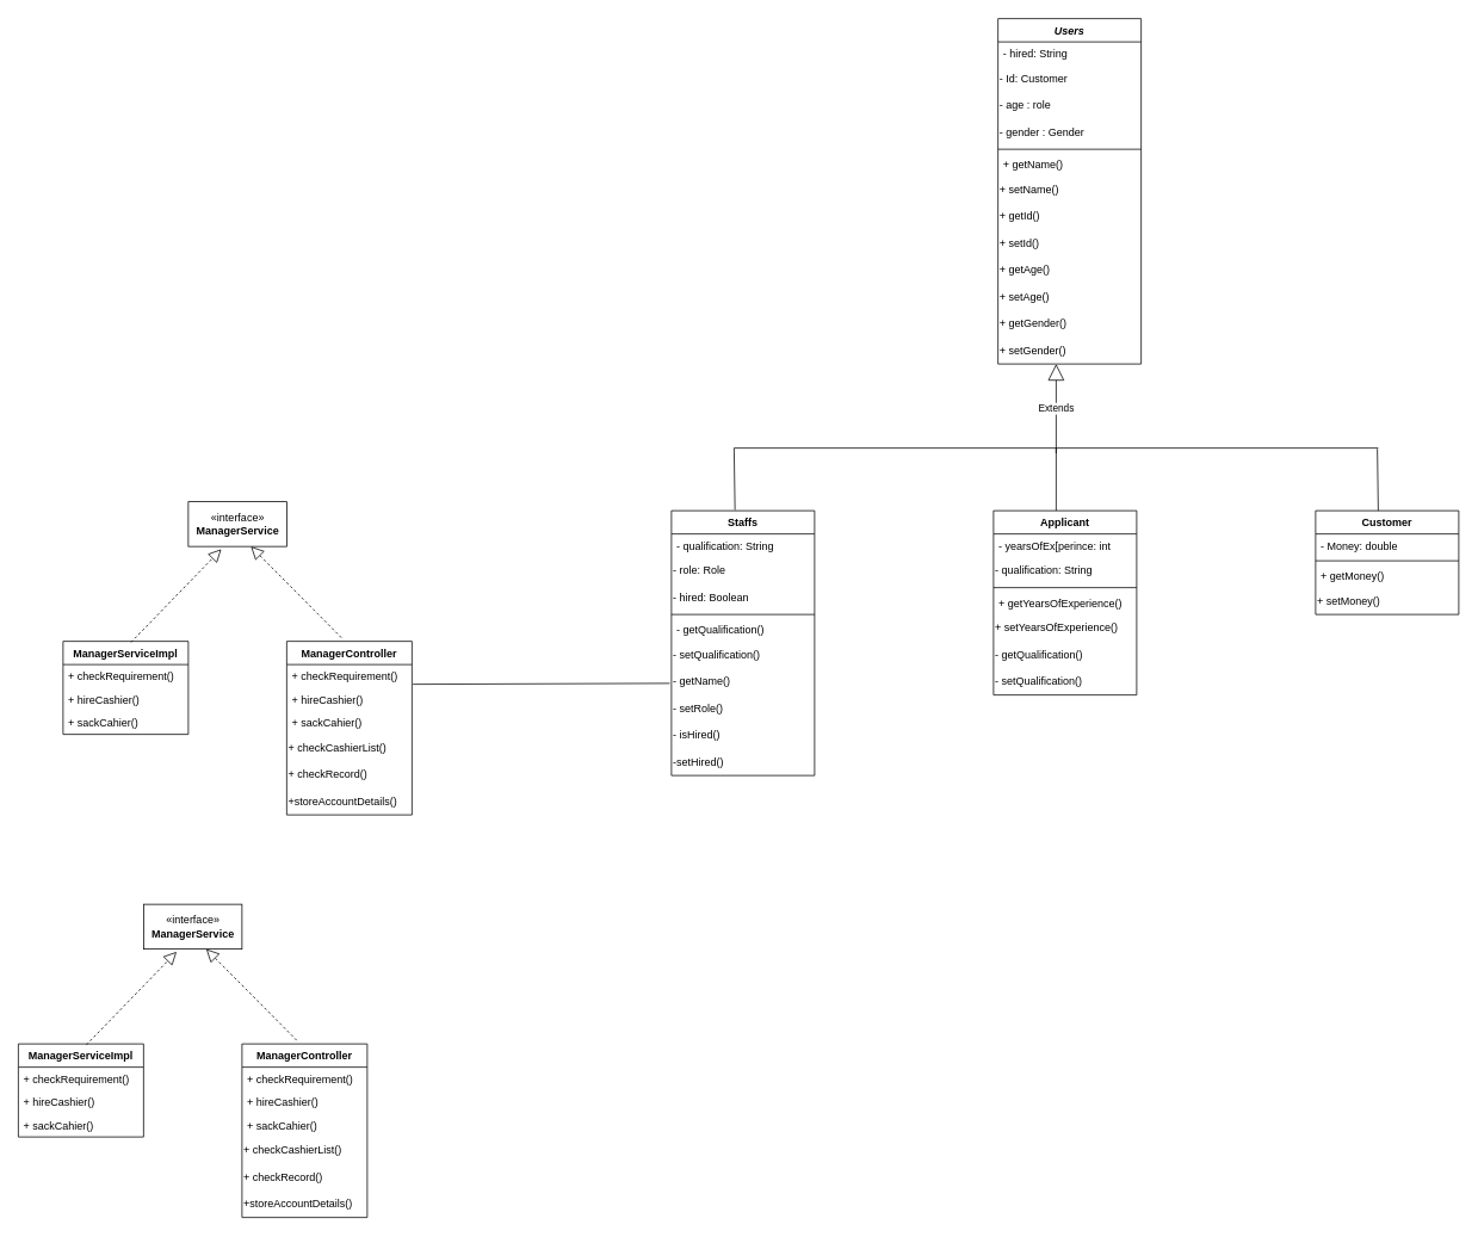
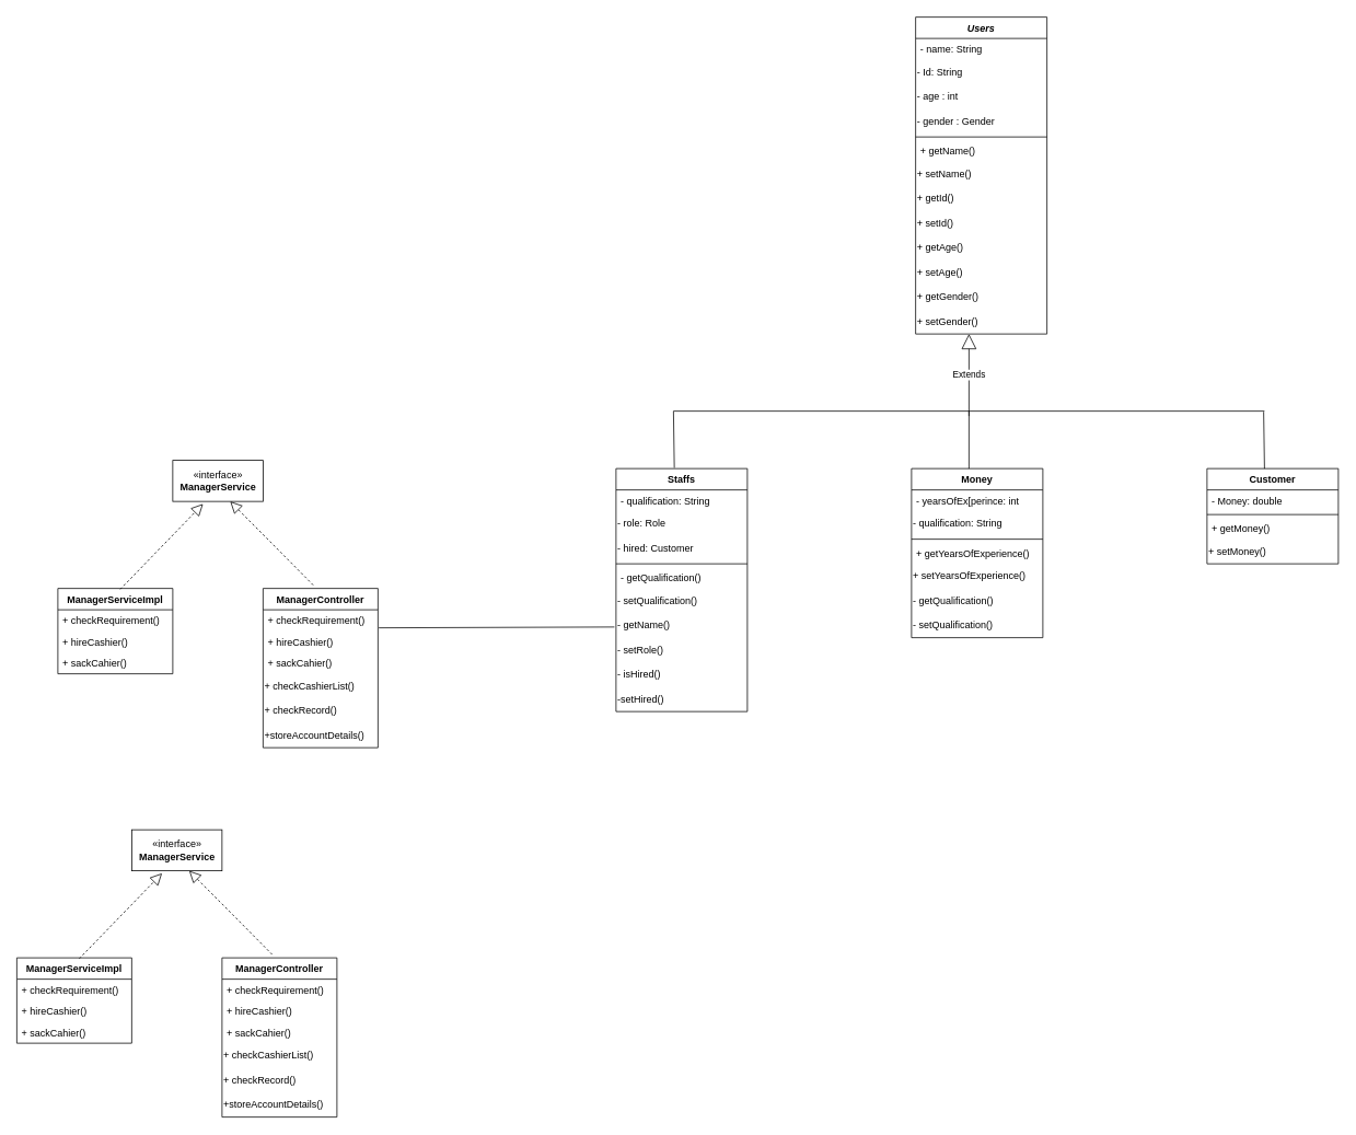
  <mxCell id="0" />
  <mxCell id="1" parent="0" />
  <mxCell id="2" value="Users" style="swimlane;fontStyle=3;align=center;verticalAlign=top;childLayout=stackLayout;horizontal=1;startSize=26;horizontalStack=0;resizeParent=1;resizeParentMax=0;resizeLast=0;collapsible=1;marginBottom=0;" parent="1" vertex="1"><mxGeometry x="1115" y="20" width="160" height="386" as="geometry" /></mxCell>
- <mxCell id="3" value="- hired: String" style="text;strokeColor=none;fillColor=none;align=left;verticalAlign=top;spacingLeft=4;spacingRight=4;overflow=hidden;rotatable=0;points=[[0,0.5],[1,0.5]];portConstraint=eastwest;" parent="2" vertex="1"><mxGeometry y="26" width="160" height="26" as="geometry" /></mxCell>
- <mxCell id="4" value="- Id: Customer" style="text;html=1;strokeColor=none;fillColor=none;align=left;verticalAlign=middle;whiteSpace=wrap;rounded=0;" parent="2" vertex="1"><mxGeometry y="52" width="160" height="30" as="geometry" /></mxCell>
- <mxCell id="5" value="- age : role" style="text;html=1;strokeColor=none;fillColor=none;align=left;verticalAlign=middle;whiteSpace=wrap;rounded=0;" parent="2" vertex="1"><mxGeometry y="82" width="160" height="30" as="geometry" /></mxCell>
+ <mxCell id="3" value="- name: String" style="text;strokeColor=none;fillColor=none;align=left;verticalAlign=top;spacingLeft=4;spacingRight=4;overflow=hidden;rotatable=0;points=[[0,0.5],[1,0.5]];portConstraint=eastwest;" parent="2" vertex="1"><mxGeometry y="26" width="160" height="26" as="geometry" /></mxCell>
+ <mxCell id="4" value="- Id: String" style="text;html=1;strokeColor=none;fillColor=none;align=left;verticalAlign=middle;whiteSpace=wrap;rounded=0;" parent="2" vertex="1"><mxGeometry y="52" width="160" height="30" as="geometry" /></mxCell>
+ <mxCell id="5" value="- age : int" style="text;html=1;strokeColor=none;fillColor=none;align=left;verticalAlign=middle;whiteSpace=wrap;rounded=0;" parent="2" vertex="1"><mxGeometry y="82" width="160" height="30" as="geometry" /></mxCell>
  <mxCell id="6" value="- gender : Gender" style="text;html=1;strokeColor=none;fillColor=none;align=left;verticalAlign=middle;whiteSpace=wrap;rounded=0;" parent="2" vertex="1"><mxGeometry y="112" width="160" height="30" as="geometry" /></mxCell>
  <mxCell id="7" value="" style="line;strokeWidth=1;fillColor=none;align=left;verticalAlign=middle;spacingTop=-1;spacingLeft=3;spacingRight=3;rotatable=0;labelPosition=right;points=[];portConstraint=eastwest;strokeColor=inherit;" parent="2" vertex="1"><mxGeometry y="142" width="160" height="8" as="geometry" /></mxCell>
  <mxCell id="8" value="+ getName()" style="text;strokeColor=none;fillColor=none;align=left;verticalAlign=top;spacingLeft=4;spacingRight=4;overflow=hidden;rotatable=0;points=[[0,0.5],[1,0.5]];portConstraint=eastwest;" parent="2" vertex="1"><mxGeometry y="150" width="160" height="26" as="geometry" /></mxCell>
  <mxCell id="9" value="+ setName()" style="text;html=1;strokeColor=none;fillColor=none;align=left;verticalAlign=middle;whiteSpace=wrap;rounded=0;" parent="2" vertex="1"><mxGeometry y="176" width="160" height="30" as="geometry" /></mxCell>
  <mxCell id="10" value="+ getId()" style="text;html=1;strokeColor=none;fillColor=none;align=left;verticalAlign=middle;whiteSpace=wrap;rounded=0;" parent="2" vertex="1"><mxGeometry y="206" width="160" height="30" as="geometry" /></mxCell>
  <mxCell id="11" value="+ setId()" style="text;html=1;strokeColor=none;fillColor=none;align=left;verticalAlign=middle;whiteSpace=wrap;rounded=0;" parent="2" vertex="1"><mxGeometry y="236" width="160" height="30" as="geometry" /></mxCell>
  <mxCell id="12" value="+ getAge()" style="text;html=1;strokeColor=none;fillColor=none;align=left;verticalAlign=middle;whiteSpace=wrap;rounded=0;" parent="2" vertex="1"><mxGeometry y="266" width="160" height="30" as="geometry" /></mxCell>
  <mxCell id="13" value="+ setAge()" style="text;html=1;strokeColor=none;fillColor=none;align=left;verticalAlign=middle;whiteSpace=wrap;rounded=0;" parent="2" vertex="1"><mxGeometry y="296" width="160" height="30" as="geometry" /></mxCell>
  <mxCell id="14" value="+ getGender()" style="text;html=1;strokeColor=none;fillColor=none;align=left;verticalAlign=middle;whiteSpace=wrap;rounded=0;" parent="2" vertex="1"><mxGeometry y="326" width="160" height="30" as="geometry" /></mxCell>
  <mxCell id="15" value="+ setGender()" style="text;html=1;strokeColor=none;fillColor=none;align=left;verticalAlign=middle;whiteSpace=wrap;rounded=0;" parent="2" vertex="1"><mxGeometry y="356" width="160" height="30" as="geometry" /></mxCell>
  <mxCell id="16" value="Staffs" style="swimlane;fontStyle=1;align=center;verticalAlign=top;childLayout=stackLayout;horizontal=1;startSize=26;horizontalStack=0;resizeParent=1;resizeParentMax=0;resizeLast=0;collapsible=1;marginBottom=0;" parent="1" vertex="1"><mxGeometry x="750" y="570" width="160" height="296" as="geometry" /></mxCell>
  <mxCell id="17" value="- qualification: String" style="text;strokeColor=none;fillColor=none;align=left;verticalAlign=top;spacingLeft=4;spacingRight=4;overflow=hidden;rotatable=0;points=[[0,0.5],[1,0.5]];portConstraint=eastwest;" parent="16" vertex="1"><mxGeometry y="26" width="160" height="26" as="geometry" /></mxCell>
  <mxCell id="18" value="- role: Role" style="text;html=1;strokeColor=none;fillColor=none;align=left;verticalAlign=middle;whiteSpace=wrap;rounded=0;" parent="16" vertex="1"><mxGeometry y="52" width="160" height="30" as="geometry" /></mxCell>
- <mxCell id="19" value="- hired: Boolean" style="text;html=1;strokeColor=none;fillColor=none;align=left;verticalAlign=middle;whiteSpace=wrap;rounded=0;" parent="16" vertex="1"><mxGeometry y="82" width="160" height="30" as="geometry" /></mxCell>
+ <mxCell id="19" value="- hired: Customer" style="text;html=1;strokeColor=none;fillColor=none;align=left;verticalAlign=middle;whiteSpace=wrap;rounded=0;" parent="16" vertex="1"><mxGeometry y="82" width="160" height="30" as="geometry" /></mxCell>
  <mxCell id="20" value="" style="line;strokeWidth=1;fillColor=none;align=left;verticalAlign=middle;spacingTop=-1;spacingLeft=3;spacingRight=3;rotatable=0;labelPosition=right;points=[];portConstraint=eastwest;strokeColor=inherit;" parent="16" vertex="1"><mxGeometry y="112" width="160" height="8" as="geometry" /></mxCell>
  <mxCell id="21" value="- getQualification()" style="text;strokeColor=none;fillColor=none;align=left;verticalAlign=top;spacingLeft=4;spacingRight=4;overflow=hidden;rotatable=0;points=[[0,0.5],[1,0.5]];portConstraint=eastwest;" parent="16" vertex="1"><mxGeometry y="120" width="160" height="26" as="geometry" /></mxCell>
  <mxCell id="22" value="- setQualification()" style="text;html=1;strokeColor=none;fillColor=none;align=left;verticalAlign=middle;whiteSpace=wrap;rounded=0;" parent="16" vertex="1"><mxGeometry y="146" width="160" height="30" as="geometry" /></mxCell>
  <mxCell id="23" value="- getName()" style="text;html=1;strokeColor=none;fillColor=none;align=left;verticalAlign=middle;whiteSpace=wrap;rounded=0;" parent="16" vertex="1"><mxGeometry y="176" width="160" height="30" as="geometry" /></mxCell>
  <mxCell id="24" value="- setRole()" style="text;html=1;strokeColor=none;fillColor=none;align=left;verticalAlign=middle;whiteSpace=wrap;rounded=0;" parent="16" vertex="1"><mxGeometry y="206" width="160" height="30" as="geometry" /></mxCell>
  <mxCell id="25" value="- isHired()" style="text;html=1;strokeColor=none;fillColor=none;align=left;verticalAlign=middle;whiteSpace=wrap;rounded=0;" parent="16" vertex="1"><mxGeometry y="236" width="160" height="30" as="geometry" /></mxCell>
  <mxCell id="26" value="-setHired()" style="text;html=1;strokeColor=none;fillColor=none;align=left;verticalAlign=middle;whiteSpace=wrap;rounded=0;" parent="16" vertex="1"><mxGeometry y="266" width="160" height="30" as="geometry" /></mxCell>
- <mxCell id="27" value="Applicant" style="swimlane;fontStyle=1;align=center;verticalAlign=top;childLayout=stackLayout;horizontal=1;startSize=26;horizontalStack=0;resizeParent=1;resizeParentMax=0;resizeLast=0;collapsible=1;marginBottom=0;" parent="1" vertex="1"><mxGeometry x="1110" y="570" width="160" height="206" as="geometry" /></mxCell>
+ <mxCell id="27" value="Money" style="swimlane;fontStyle=1;align=center;verticalAlign=top;childLayout=stackLayout;horizontal=1;startSize=26;horizontalStack=0;resizeParent=1;resizeParentMax=0;resizeLast=0;collapsible=1;marginBottom=0;" parent="1" vertex="1"><mxGeometry x="1110" y="570" width="160" height="206" as="geometry" /></mxCell>
  <mxCell id="28" value="- yearsOfEx[perince: int" style="text;strokeColor=none;fillColor=none;align=left;verticalAlign=top;spacingLeft=4;spacingRight=4;overflow=hidden;rotatable=0;points=[[0,0.5],[1,0.5]];portConstraint=eastwest;" parent="27" vertex="1"><mxGeometry y="26" width="160" height="26" as="geometry" /></mxCell>
  <mxCell id="29" value="- qualification: String" style="text;html=1;strokeColor=none;fillColor=none;align=left;verticalAlign=middle;whiteSpace=wrap;rounded=0;" parent="27" vertex="1"><mxGeometry y="52" width="160" height="30" as="geometry" /></mxCell>
  <mxCell id="30" value="" style="line;strokeWidth=1;fillColor=none;align=left;verticalAlign=middle;spacingTop=-1;spacingLeft=3;spacingRight=3;rotatable=0;labelPosition=right;points=[];portConstraint=eastwest;strokeColor=inherit;" parent="27" vertex="1"><mxGeometry y="82" width="160" height="8" as="geometry" /></mxCell>
  <mxCell id="31" value="+ getYearsOfExperience()" style="text;strokeColor=none;fillColor=none;align=left;verticalAlign=top;spacingLeft=4;spacingRight=4;overflow=hidden;rotatable=0;points=[[0,0.5],[1,0.5]];portConstraint=eastwest;" parent="27" vertex="1"><mxGeometry y="90" width="160" height="26" as="geometry" /></mxCell>
  <mxCell id="32" value="+ setYearsOfExperience()" style="text;html=1;strokeColor=none;fillColor=none;align=left;verticalAlign=middle;whiteSpace=wrap;rounded=0;" parent="27" vertex="1"><mxGeometry y="116" width="160" height="30" as="geometry" /></mxCell>
  <mxCell id="33" value="- getQualification()" style="text;html=1;strokeColor=none;fillColor=none;align=left;verticalAlign=middle;whiteSpace=wrap;rounded=0;" parent="27" vertex="1"><mxGeometry y="146" width="160" height="30" as="geometry" /></mxCell>
  <mxCell id="34" value="- setQualification()" style="text;html=1;strokeColor=none;fillColor=none;align=left;verticalAlign=middle;whiteSpace=wrap;rounded=0;" parent="27" vertex="1"><mxGeometry y="176" width="160" height="30" as="geometry" /></mxCell>
  <mxCell id="35" value="Customer" style="swimlane;fontStyle=1;align=center;verticalAlign=top;childLayout=stackLayout;horizontal=1;startSize=26;horizontalStack=0;resizeParent=1;resizeParentMax=0;resizeLast=0;collapsible=1;marginBottom=0;" parent="1" vertex="1"><mxGeometry x="1470" y="570" width="160" height="116" as="geometry" /></mxCell>
  <mxCell id="36" value="- Money: double" style="text;strokeColor=none;fillColor=none;align=left;verticalAlign=top;spacingLeft=4;spacingRight=4;overflow=hidden;rotatable=0;points=[[0,0.5],[1,0.5]];portConstraint=eastwest;" parent="35" vertex="1"><mxGeometry y="26" width="160" height="26" as="geometry" /></mxCell>
  <mxCell id="37" value="" style="line;strokeWidth=1;fillColor=none;align=left;verticalAlign=middle;spacingTop=-1;spacingLeft=3;spacingRight=3;rotatable=0;labelPosition=right;points=[];portConstraint=eastwest;strokeColor=inherit;" parent="35" vertex="1"><mxGeometry y="52" width="160" height="8" as="geometry" /></mxCell>
  <mxCell id="38" value="+ getMoney()" style="text;strokeColor=none;fillColor=none;align=left;verticalAlign=top;spacingLeft=4;spacingRight=4;overflow=hidden;rotatable=0;points=[[0,0.5],[1,0.5]];portConstraint=eastwest;" parent="35" vertex="1"><mxGeometry y="60" width="160" height="26" as="geometry" /></mxCell>
  <mxCell id="39" value="+ setMoney()" style="text;html=1;strokeColor=none;fillColor=none;align=left;verticalAlign=middle;whiteSpace=wrap;rounded=0;" parent="35" vertex="1"><mxGeometry y="86" width="160" height="30" as="geometry" /></mxCell>
  <mxCell id="40" value="" style="endArrow=none;html=1;rounded=0;" parent="1" edge="1"><mxGeometry width="50" height="50" relative="1" as="geometry"><mxPoint x="820" y="500" as="sourcePoint" /><mxPoint y="500" as="targetPoint" x="1540" /></mxGeometry></mxCell>
  <mxCell id="41" value="" style="endArrow=none;html=1;rounded=0;exitX=0.444;exitY=-0.003;exitDx=0;exitDy=0;exitPerimeter=0;" parent="1" source="16" edge="1"><mxGeometry width="50" height="50" relative="1" as="geometry"><mxPoint x="820" y="560" as="sourcePoint" /><mxPoint x="820" y="500" as="targetPoint" /></mxGeometry></mxCell>
  <mxCell id="42" value="" style="endArrow=none;html=1;rounded=0;" parent="1" edge="1"><mxGeometry width="50" height="50" relative="1" as="geometry"><mxPoint x="1180" y="570" as="sourcePoint" /><mxPoint x="1180" y="500" as="targetPoint" /></mxGeometry></mxCell>
  <mxCell id="43" value="" style="endArrow=none;html=1;rounded=0;exitX=0.444;exitY=-0.003;exitDx=0;exitDy=0;exitPerimeter=0;" parent="1" edge="1"><mxGeometry width="50" height="50" relative="1" as="geometry"><mxPoint x="1540.04" y="570.002" as="sourcePoint" /><mxPoint x="1539" y="500.89" as="targetPoint" /></mxGeometry></mxCell>
  <mxCell id="44" value="Extends" style="endArrow=block;endSize=16;endFill=0;html=1;rounded=0;" parent="1" edge="1"><mxGeometry width="160" relative="1" as="geometry"><mxPoint x="1180" y="506" as="sourcePoint" /><mxPoint x="1180" y="406" as="targetPoint" /><Array as="points"><mxPoint x="1180" y="456" /></Array></mxGeometry></mxCell>
  <mxCell id="45" value="«interface»&lt;br&gt;&lt;b&gt;ManagerService&lt;/b&gt;" style="html=1;" parent="1" vertex="1"><mxGeometry x="210" y="560" width="110" height="50" as="geometry" /></mxCell>
  <mxCell id="46" value="ManagerController" style="swimlane;fontStyle=1;childLayout=stackLayout;horizontal=1;startSize=26;fillColor=none;horizontalStack=0;resizeParent=1;resizeParentMax=0;resizeLast=0;collapsible=1;marginBottom=0;" parent="1" vertex="1"><mxGeometry x="320" y="716" width="140" height="194" as="geometry" /></mxCell>
  <mxCell id="47" value="+ checkRequirement()" style="text;strokeColor=none;fillColor=none;align=left;verticalAlign=top;spacingLeft=4;spacingRight=4;overflow=hidden;rotatable=0;points=[[0,0.5],[1,0.5]];portConstraint=eastwest;" parent="46" vertex="1"><mxGeometry y="26" width="140" height="26" as="geometry" /></mxCell>
  <mxCell id="48" value="+ hireCashier()" style="text;strokeColor=none;fillColor=none;align=left;verticalAlign=top;spacingLeft=4;spacingRight=4;overflow=hidden;rotatable=0;points=[[0,0.5],[1,0.5]];portConstraint=eastwest;" parent="46" vertex="1"><mxGeometry y="52" width="140" height="26" as="geometry" /></mxCell>
  <mxCell id="49" value="+ sackCahier()" style="text;strokeColor=none;fillColor=none;align=left;verticalAlign=top;spacingLeft=4;spacingRight=4;overflow=hidden;rotatable=0;points=[[0,0.5],[1,0.5]];portConstraint=eastwest;" parent="46" vertex="1"><mxGeometry y="78" width="140" height="26" as="geometry" /></mxCell>
  <mxCell id="50" value="+ checkCashierList()" style="text;html=1;strokeColor=none;fillColor=none;align=left;verticalAlign=middle;whiteSpace=wrap;rounded=0;" vertex="1" parent="46"><mxGeometry y="104" width="140" height="30" as="geometry" /></mxCell>
  <mxCell id="51" value="+ checkRecord()" style="text;html=1;strokeColor=none;fillColor=none;align=left;verticalAlign=middle;whiteSpace=wrap;rounded=0;" vertex="1" parent="46"><mxGeometry y="134" width="140" height="30" as="geometry" /></mxCell>
  <mxCell id="52" value="+storeAccountDetails()" style="text;html=1;strokeColor=none;fillColor=none;align=left;verticalAlign=middle;whiteSpace=wrap;rounded=0;" vertex="1" parent="46"><mxGeometry y="164" width="140" height="30" as="geometry" /></mxCell>
  <mxCell id="53" value="ManagerServiceImpl" style="swimlane;fontStyle=1;childLayout=stackLayout;horizontal=1;startSize=26;fillColor=none;horizontalStack=0;resizeParent=1;resizeParentMax=0;resizeLast=0;collapsible=1;marginBottom=0;" vertex="1" parent="1"><mxGeometry x="70" y="716" width="140" height="104" as="geometry" /></mxCell>
  <mxCell id="54" value="+ checkRequirement()" style="text;strokeColor=none;fillColor=none;align=left;verticalAlign=top;spacingLeft=4;spacingRight=4;overflow=hidden;rotatable=0;points=[[0,0.5],[1,0.5]];portConstraint=eastwest;" vertex="1" parent="53"><mxGeometry y="26" width="140" height="26" as="geometry" /></mxCell>
  <mxCell id="55" value="+ hireCashier()" style="text;strokeColor=none;fillColor=none;align=left;verticalAlign=top;spacingLeft=4;spacingRight=4;overflow=hidden;rotatable=0;points=[[0,0.5],[1,0.5]];portConstraint=eastwest;" vertex="1" parent="53"><mxGeometry y="52" width="140" height="26" as="geometry" /></mxCell>
  <mxCell id="56" value="+ sackCahier()" style="text;strokeColor=none;fillColor=none;align=left;verticalAlign=top;spacingLeft=4;spacingRight=4;overflow=hidden;rotatable=0;points=[[0,0.5],[1,0.5]];portConstraint=eastwest;" vertex="1" parent="53"><mxGeometry y="78" width="140" height="26" as="geometry" /></mxCell>
  <mxCell id="57" value="" style="endArrow=block;dashed=1;endFill=0;endSize=12;html=1;rounded=0;entryX=0.336;entryY=1.06;entryDx=0;entryDy=0;entryPerimeter=0;exitX=0.543;exitY=0.01;exitDx=0;exitDy=0;exitPerimeter=0;" edge="1" parent="1" source="53" target="45"><mxGeometry width="160" relative="1" as="geometry"><mxPoint x="150" y="710" as="sourcePoint" /><mxPoint x="450" y="710" as="targetPoint" /></mxGeometry></mxCell>
  <mxCell id="58" value="" style="endArrow=block;dashed=1;endFill=0;endSize=12;html=1;rounded=0;exitX=0.436;exitY=-0.021;exitDx=0;exitDy=0;exitPerimeter=0;entryX=0.636;entryY=1;entryDx=0;entryDy=0;entryPerimeter=0;" edge="1" parent="1" source="46" target="45"><mxGeometry width="160" relative="1" as="geometry"><mxPoint x="150" y="729.952" as="sourcePoint" /><mxPoint x="256.96" y="623" as="targetPoint" /></mxGeometry></mxCell>
  <mxCell id="59" value="" style="endArrow=none;html=1;rounded=0;exitX=1.007;exitY=-0.154;exitDx=0;exitDy=0;exitPerimeter=0;entryX=-0.012;entryY=0.567;entryDx=0;entryDy=0;entryPerimeter=0;" edge="1" parent="1" source="48" target="23"><mxGeometry width="50" height="50" relative="1" as="geometry"><mxPoint x="350" y="730" as="sourcePoint" /><mxPoint x="400" y="680" as="targetPoint" /></mxGeometry></mxCell>
  <mxCell id="60" value="«interface»&lt;br&gt;&lt;b&gt;ManagerService&lt;/b&gt;" style="html=1;" vertex="1" parent="1"><mxGeometry x="160" y="1010" width="110" height="50" as="geometry" /></mxCell>
  <mxCell id="61" value="ManagerController" style="swimlane;fontStyle=1;childLayout=stackLayout;horizontal=1;startSize=26;fillColor=none;horizontalStack=0;resizeParent=1;resizeParentMax=0;resizeLast=0;collapsible=1;marginBottom=0;" vertex="1" parent="1"><mxGeometry x="270" y="1166" width="140" height="194" as="geometry" /></mxCell>
  <mxCell id="62" value="+ checkRequirement()" style="text;strokeColor=none;fillColor=none;align=left;verticalAlign=top;spacingLeft=4;spacingRight=4;overflow=hidden;rotatable=0;points=[[0,0.5],[1,0.5]];portConstraint=eastwest;" vertex="1" parent="61"><mxGeometry y="26" width="140" height="26" as="geometry" /></mxCell>
  <mxCell id="63" value="+ hireCashier()" style="text;strokeColor=none;fillColor=none;align=left;verticalAlign=top;spacingLeft=4;spacingRight=4;overflow=hidden;rotatable=0;points=[[0,0.5],[1,0.5]];portConstraint=eastwest;" vertex="1" parent="61"><mxGeometry y="52" width="140" height="26" as="geometry" /></mxCell>
  <mxCell id="64" value="+ sackCahier()" style="text;strokeColor=none;fillColor=none;align=left;verticalAlign=top;spacingLeft=4;spacingRight=4;overflow=hidden;rotatable=0;points=[[0,0.5],[1,0.5]];portConstraint=eastwest;" vertex="1" parent="61"><mxGeometry y="78" width="140" height="26" as="geometry" /></mxCell>
  <mxCell id="65" value="+ checkCashierList()" style="text;html=1;strokeColor=none;fillColor=none;align=left;verticalAlign=middle;whiteSpace=wrap;rounded=0;" vertex="1" parent="61"><mxGeometry y="104" width="140" height="30" as="geometry" /></mxCell>
  <mxCell id="66" value="+ checkRecord()" style="text;html=1;strokeColor=none;fillColor=none;align=left;verticalAlign=middle;whiteSpace=wrap;rounded=0;" vertex="1" parent="61"><mxGeometry y="134" width="140" height="30" as="geometry" /></mxCell>
  <mxCell id="67" value="+storeAccountDetails()" style="text;html=1;strokeColor=none;fillColor=none;align=left;verticalAlign=middle;whiteSpace=wrap;rounded=0;" vertex="1" parent="61"><mxGeometry y="164" width="140" height="30" as="geometry" /></mxCell>
  <mxCell id="68" value="ManagerServiceImpl" style="swimlane;fontStyle=1;childLayout=stackLayout;horizontal=1;startSize=26;fillColor=none;horizontalStack=0;resizeParent=1;resizeParentMax=0;resizeLast=0;collapsible=1;marginBottom=0;" vertex="1" parent="1"><mxGeometry x="20" y="1166" width="140" height="104" as="geometry" /></mxCell>
  <mxCell id="69" value="+ checkRequirement()" style="text;strokeColor=none;fillColor=none;align=left;verticalAlign=top;spacingLeft=4;spacingRight=4;overflow=hidden;rotatable=0;points=[[0,0.5],[1,0.5]];portConstraint=eastwest;" vertex="1" parent="68"><mxGeometry y="26" width="140" height="26" as="geometry" /></mxCell>
  <mxCell id="70" value="+ hireCashier()" style="text;strokeColor=none;fillColor=none;align=left;verticalAlign=top;spacingLeft=4;spacingRight=4;overflow=hidden;rotatable=0;points=[[0,0.5],[1,0.5]];portConstraint=eastwest;" vertex="1" parent="68"><mxGeometry y="52" width="140" height="26" as="geometry" /></mxCell>
  <mxCell id="71" value="+ sackCahier()" style="text;strokeColor=none;fillColor=none;align=left;verticalAlign=top;spacingLeft=4;spacingRight=4;overflow=hidden;rotatable=0;points=[[0,0.5],[1,0.5]];portConstraint=eastwest;" vertex="1" parent="68"><mxGeometry y="78" width="140" height="26" as="geometry" /></mxCell>
  <mxCell id="72" value="" style="endArrow=block;dashed=1;endFill=0;endSize=12;html=1;rounded=0;entryX=0.336;entryY=1.06;entryDx=0;entryDy=0;entryPerimeter=0;exitX=0.543;exitY=0.01;exitDx=0;exitDy=0;exitPerimeter=0;" edge="1" source="68" target="60" parent="1"><mxGeometry width="160" relative="1" as="geometry"><mxPoint x="100" y="1160" as="sourcePoint" /><mxPoint x="400" y="1160" as="targetPoint" /></mxGeometry></mxCell>
  <mxCell id="73" value="" style="endArrow=block;dashed=1;endFill=0;endSize=12;html=1;rounded=0;exitX=0.436;exitY=-0.021;exitDx=0;exitDy=0;exitPerimeter=0;entryX=0.636;entryY=1;entryDx=0;entryDy=0;entryPerimeter=0;" edge="1" source="61" target="60" parent="1"><mxGeometry width="160" relative="1" as="geometry"><mxPoint x="100" y="1179.952" as="sourcePoint" /><mxPoint x="206.96" y="1073" as="targetPoint" /></mxGeometry></mxCell>
